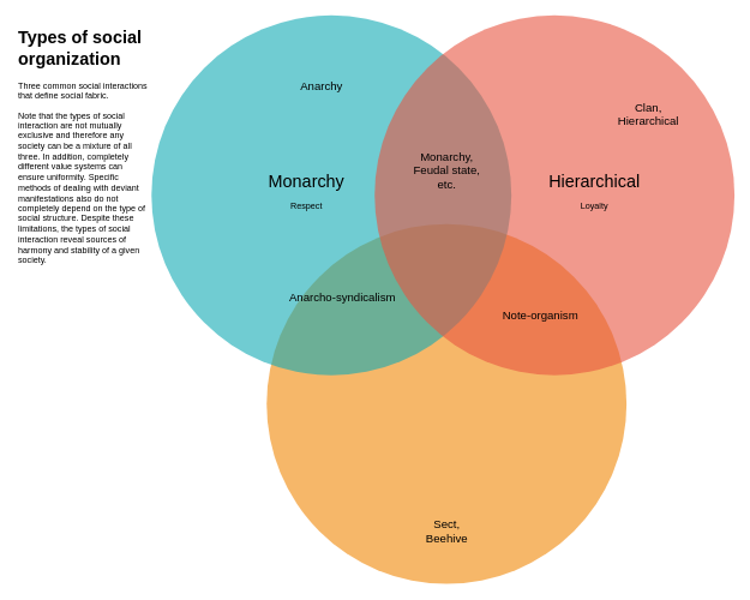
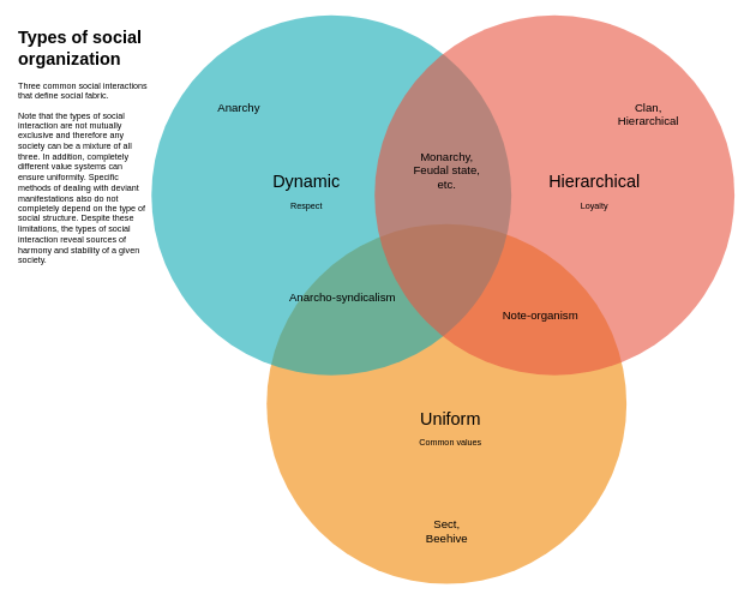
  <mxCell id="0" />
  <mxCell id="1" parent="0" />
  <mxCell id="2" value="" style="ellipse;fillColor=#F08705;opacity=60;strokeColor=none;html=1;fontColor=#FFFFFF;" parent="1" vertex="1"><mxGeometry x="370" y="310.5" width="500" height="500" as="geometry" /></mxCell>
  <mxCell id="3" value="" style="ellipse;fillColor=#12AAB5;opacity=60;strokeColor=none;html=1;fontColor=#000000;" parent="1" vertex="1"><mxGeometry x="210" y="20.5" width="500" height="500" as="geometry" /></mxCell>
  <mxCell id="4" value="" style="ellipse;fillColor=#e85642;opacity=60;strokeColor=none;html=1;fontColor=#000000;" parent="1" vertex="1"><mxGeometry x="520" y="20.5" width="500" height="500" as="geometry" /></mxCell>
- <mxCell id="5" value="Monarchy&lt;br&gt;&lt;font style=&quot;font-size: 12px;&quot;&gt;Respect&lt;/font&gt;" style="text;fontSize=24;align=center;verticalAlign=middle;html=1;fontColor=#000000;" parent="1" vertex="1"><mxGeometry x="330" y="230.5" width="190" height="70" as="geometry" /></mxCell>
+ <mxCell id="5" value="Dynamic&lt;br&gt;&lt;font style=&quot;font-size: 12px;&quot;&gt;Respect&lt;/font&gt;" style="text;fontSize=24;align=center;verticalAlign=middle;html=1;fontColor=#000000;" parent="1" vertex="1"><mxGeometry x="330" y="230.5" width="190" height="70" as="geometry" /></mxCell>
  <mxCell id="6" value="Hierarchical&lt;br&gt;&lt;font style=&quot;font-size: 12px;&quot;&gt;Loyalty&lt;/font&gt;" style="text;fontSize=24;align=center;verticalAlign=middle;html=1;fontColor=#000000;" parent="1" vertex="1"><mxGeometry x="730" y="230.5" width="190" height="70" as="geometry" /></mxCell>
+ <mxCell id="7" value="Uniform&lt;br&gt;&lt;font style=&quot;font-size: 12px;&quot;&gt;Common values&lt;/font&gt;" style="text;fontSize=24;align=center;verticalAlign=middle;html=1;fontColor=#000000;" parent="1" vertex="1"><mxGeometry x="530" y="560.5" width="190" height="70" as="geometry" /></mxCell>
  <mxCell id="8" value="Monarchy,&lt;br&gt;Feudal state,&lt;br&gt;etc." style="text;align=center;html=1;fontColor=#000000;fontSize=16;" parent="1" vertex="1"><mxGeometry x="600" y="200.5" width="40" height="40" as="geometry" /></mxCell>
  <mxCell id="9" value="Anarcho-syndicalism" style="text;align=center;html=1;fontColor=#000000;fontSize=16;" parent="1" vertex="1"><mxGeometry x="455" y="395.5" width="40" height="40" as="geometry" /></mxCell>
  <mxCell id="10" value="Note-organism" style="text;align=center;html=1;fontColor=#000000;fontSize=16;" parent="1" vertex="1"><mxGeometry x="730" y="420.5" width="40" height="40" as="geometry" /></mxCell>
- <mxCell id="11" value="Anarchy" style="text;align=center;html=1;fontColor=#000000;fontSize=16;" parent="1" vertex="1"><mxGeometry x="425.5" y="102" width="40" height="40" as="geometry" /></mxCell>
+ <mxCell id="11" value="Anarchy" style="text;align=center;html=1;fontColor=#000000;fontSize=16;" parent="1" vertex="1"><mxGeometry x="310.5" y="132" width="40" height="40" as="geometry" /></mxCell>
  <mxCell id="12" value="Clan,&lt;br&gt;Hierarchical" style="text;align=center;html=1;fontColor=#000000;fontSize=16;" parent="1" vertex="1"><mxGeometry x="880" y="132" width="40" height="40" as="geometry" /></mxCell>
  <mxCell id="13" value="Sect,&lt;br&gt;Beehive" style="text;align=center;html=1;fontColor=#000000;fontSize=16;" parent="1" vertex="1"><mxGeometry x="600" y="712" width="40" height="40" as="geometry" /></mxCell>
  <mxCell id="14" value="&lt;h1&gt;Types of social organization&lt;/h1&gt;&lt;p&gt;Three common social interactions that define social fabric.&lt;/p&gt;&lt;p&gt;&lt;span style=&quot;background-color: initial;&quot;&gt;Note that the types of social interaction are not mutually exclusive and therefore any society can be a mixture of all three. In addition, completely different value systems can ensure uniformity. Specific methods of dealing with deviant manifestations also do not completely depend on the type of social structure. Despite these limitations, the types of social interaction reveal sources of harmony and stability of a given society.&lt;/span&gt;&lt;br&gt;&lt;/p&gt;" style="text;html=1;strokeColor=none;fillColor=none;spacing=5;spacingTop=-20;whiteSpace=wrap;overflow=hidden;rounded=0;fontSize=12;fontColor=#000000;" parent="1" vertex="1"><mxGeometry x="20" y="32" width="190" height="690" as="geometry" /></mxCell>
